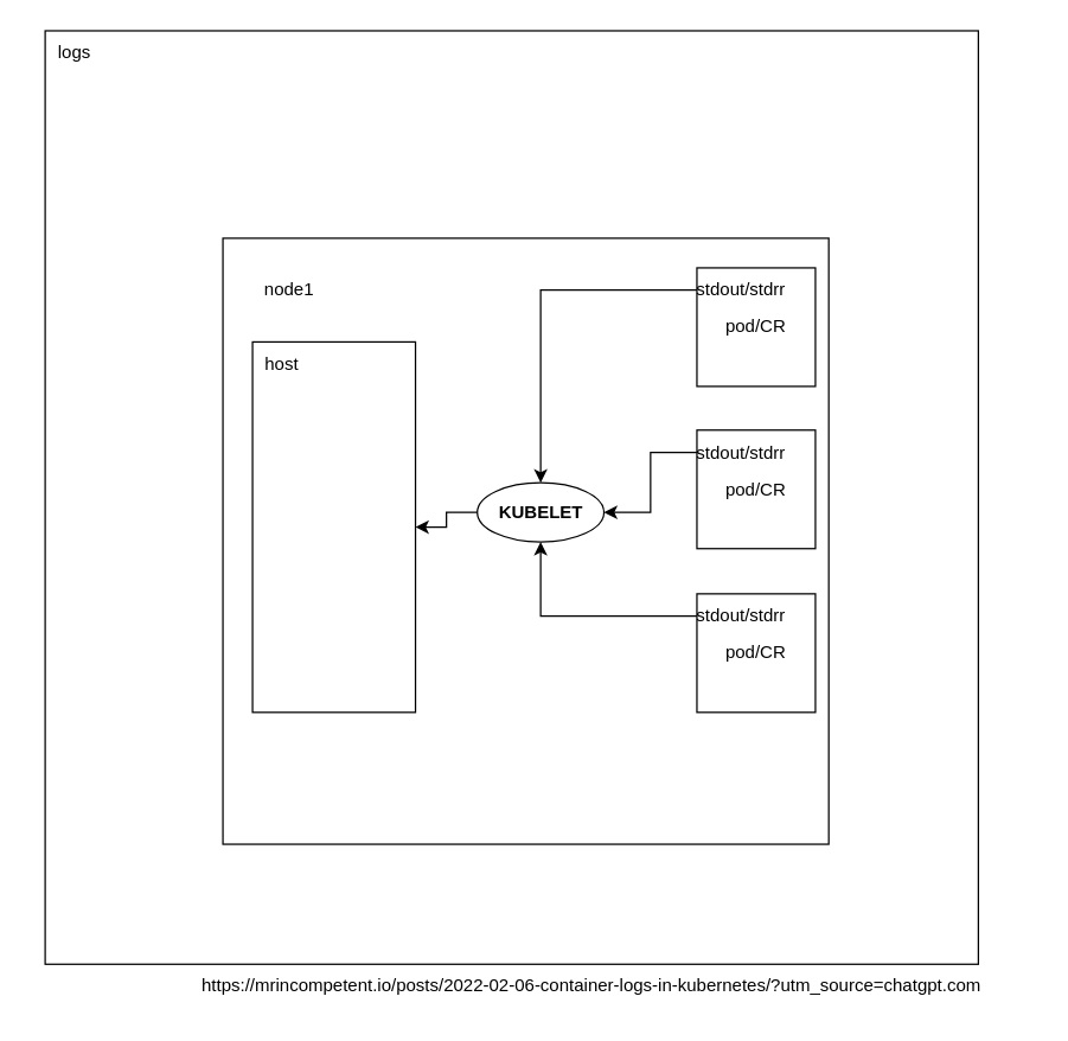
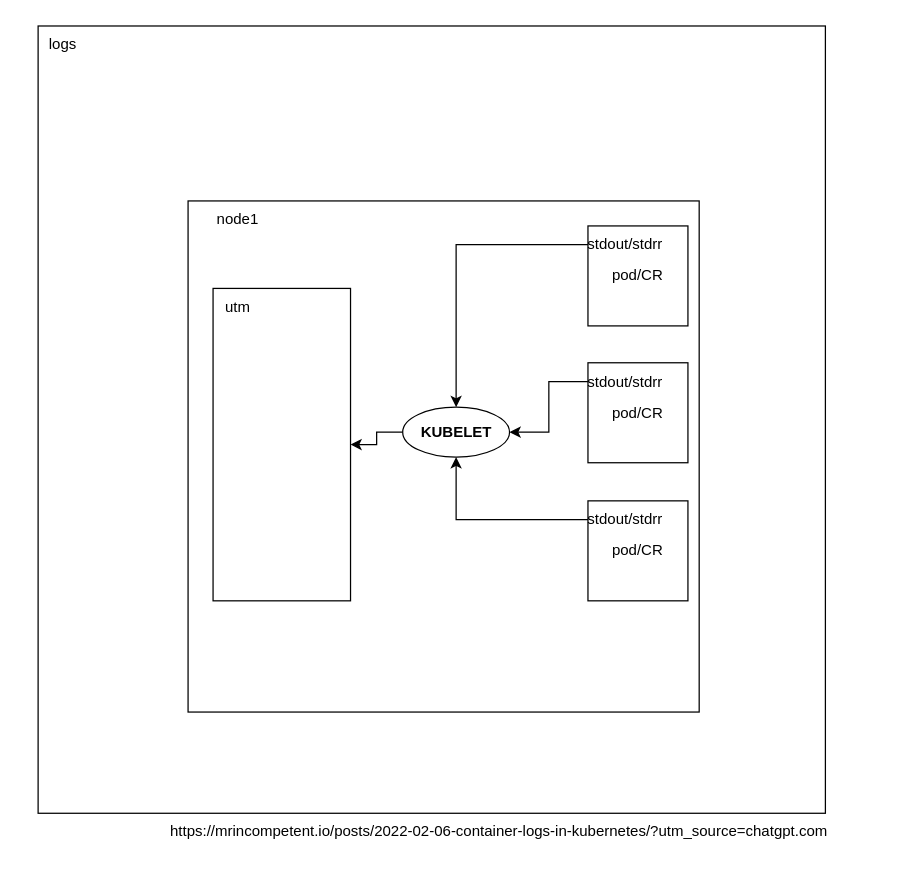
  <mxCell id="0" />
  <mxCell id="1" parent="0" />
  <mxCell id="2" value="" style="whiteSpace=wrap;html=1;aspect=fixed;align=center;" vertex="1" parent="1"><mxGeometry x="30" y="20" width="630" height="630" as="geometry" /></mxCell>
  <mxCell id="3" value="logs" style="text;html=1;align=center;verticalAlign=middle;whiteSpace=wrap;rounded=0;" vertex="1" parent="1"><mxGeometry y="20" width="60" height="30" as="geometry" x="20" /></mxCell>
  <mxCell id="4" value="&lt;br&gt;&lt;div&gt;&lt;/div&gt;" style="whiteSpace=wrap;html=1;aspect=fixed;align=left;" vertex="1" parent="1"><mxGeometry x="150" y="160" width="409" height="409" as="geometry" /></mxCell>
- <mxCell id="5" value="node1" style="text;html=1;align=center;verticalAlign=middle;whiteSpace=wrap;rounded=0;" vertex="1" parent="1"><mxGeometry x="165" y="180" width="60" height="30" as="geometry" /></mxCell>
+ <mxCell id="5" value="node1" style="text;html=1;align=center;verticalAlign=middle;whiteSpace=wrap;rounded=0;" vertex="1" parent="1"><mxGeometry x="160" y="160" width="60" height="30" as="geometry" /></mxCell>
  <mxCell id="6" style="edgeStyle=orthogonalEdgeStyle;rounded=0;orthogonalLoop=1;jettySize=auto;html=1;entryX=0.5;entryY=0;entryDx=0;entryDy=0;exitX=0;exitY=0.5;exitDx=0;exitDy=0;" edge="1" parent="1" source="16" target="15"><mxGeometry relative="1" as="geometry" /></mxCell>
  <mxCell id="7" value="pod/CR" style="whiteSpace=wrap;html=1;aspect=fixed;" vertex="1" parent="1"><mxGeometry x="470" y="180" width="80" height="80" as="geometry" /></mxCell>
  <mxCell id="8" style="edgeStyle=orthogonalEdgeStyle;rounded=0;orthogonalLoop=1;jettySize=auto;html=1;exitX=0;exitY=0.5;exitDx=0;exitDy=0;entryX=1;entryY=0.5;entryDx=0;entryDy=0;" edge="1" parent="1" source="17" target="15"><mxGeometry relative="1" as="geometry" /></mxCell>
  <mxCell id="9" value="pod/CR" style="whiteSpace=wrap;html=1;aspect=fixed;" vertex="1" parent="1"><mxGeometry x="470" y="289.5" width="80" height="80" as="geometry" /></mxCell>
  <mxCell id="10" style="edgeStyle=orthogonalEdgeStyle;rounded=0;orthogonalLoop=1;jettySize=auto;html=1;exitX=0;exitY=0.5;exitDx=0;exitDy=0;entryX=0.5;entryY=1;entryDx=0;entryDy=0;" edge="1" parent="1" source="18" target="15"><mxGeometry relative="1" as="geometry" /></mxCell>
  <mxCell id="11" value="pod/CR" style="whiteSpace=wrap;html=1;aspect=fixed;" vertex="1" parent="1"><mxGeometry x="470" y="400" width="80" height="80" as="geometry" /></mxCell>
  <mxCell id="12" value="" style="rounded=0;whiteSpace=wrap;html=1;" vertex="1" parent="1"><mxGeometry x="170" y="230" width="110" height="250" as="geometry" /></mxCell>
- <mxCell id="13" value="host" style="text;html=1;align=center;verticalAlign=middle;whiteSpace=wrap;rounded=0;" vertex="1" parent="1"><mxGeometry x="160" y="230" width="60" height="30" as="geometry" /></mxCell>
+ <mxCell id="13" value="utm" style="text;html=1;align=center;verticalAlign=middle;whiteSpace=wrap;rounded=0;" vertex="1" parent="1"><mxGeometry x="160" y="230" width="60" height="30" as="geometry" /></mxCell>
  <mxCell id="14" style="edgeStyle=orthogonalEdgeStyle;rounded=0;orthogonalLoop=1;jettySize=auto;html=1;exitX=0;exitY=0.5;exitDx=0;exitDy=0;entryX=1;entryY=0.5;entryDx=0;entryDy=0;" edge="1" parent="1" source="15" target="12"><mxGeometry relative="1" as="geometry" /></mxCell>
  <mxCell id="15" value="&lt;b&gt;KUBELET&lt;/b&gt;" style="ellipse;whiteSpace=wrap;html=1;" vertex="1" parent="1"><mxGeometry x="321.75" y="325" width="85.5" height="40" as="geometry" /></mxCell>
  <mxCell id="16" value="stdout/stdrr" style="text;html=1;align=center;verticalAlign=middle;whiteSpace=wrap;rounded=0;" vertex="1" parent="1"><mxGeometry x="470" y="180" width="60" height="30" as="geometry" /></mxCell>
  <mxCell id="17" value="stdout/stdrr" style="text;html=1;align=center;verticalAlign=middle;whiteSpace=wrap;rounded=0;" vertex="1" parent="1"><mxGeometry x="470" y="289.5" width="60" height="30" as="geometry" /></mxCell>
  <mxCell id="18" value="stdout/stdrr" style="text;html=1;align=center;verticalAlign=middle;whiteSpace=wrap;rounded=0;" vertex="1" parent="1"><mxGeometry x="470" y="400" width="60" height="30" as="geometry" /></mxCell>
  <mxCell id="19" value="https://mrincompetent.io/posts/2022-02-06-container-logs-in-kubernetes/?utm_source=chatgpt.com" style="text;html=1;align=center;verticalAlign=middle;whiteSpace=wrap;rounded=0;" vertex="1" parent="1"><mxGeometry x="100" y="650" width="598.25" height="30" as="geometry" /></mxCell>
